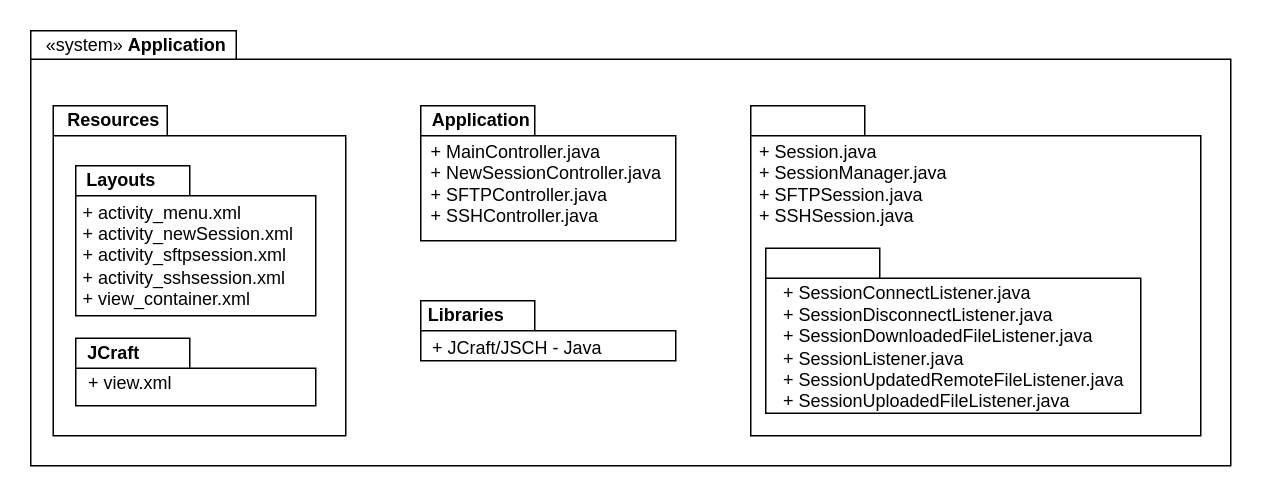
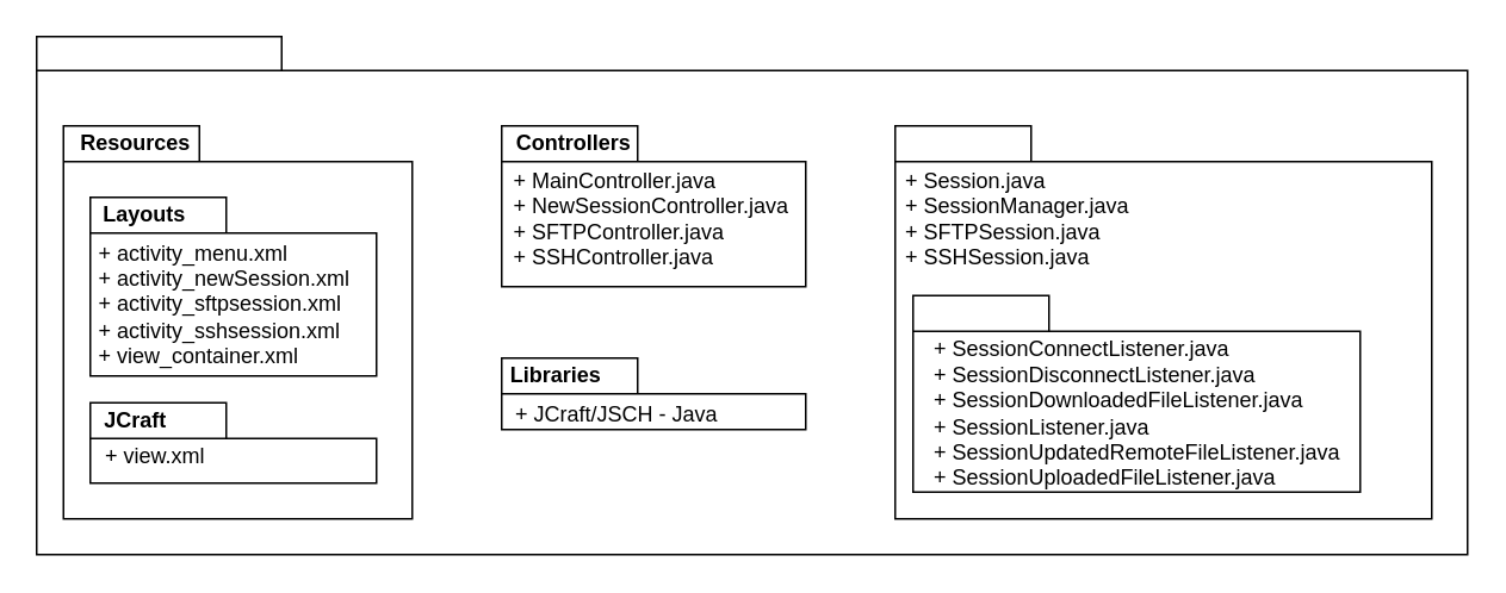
  <mxCell id="0" />
  <mxCell id="1" parent="0" />
  <mxCell id="2" value="" style="shape=folder;fontStyle=1;spacingTop=10;tabWidth=137;tabHeight=19;tabPosition=left;html=1;" vertex="1" parent="1"><mxGeometry x="20" y="20" width="800" height="290" as="geometry" /></mxCell>
- <mxCell id="3" value="«system» &lt;b&gt;Application&lt;/b&gt;" style="text;html=1;align=center;verticalAlign=middle;resizable=0;points=[];;autosize=1;" vertex="1" parent="1"><mxGeometry x="20" y="20" width="140" height="20" as="geometry" /></mxCell>
  <mxCell id="4" value="" style="shape=folder;fontStyle=1;spacingTop=10;tabWidth=76;tabHeight=20;tabPosition=left;html=1;" vertex="1" parent="1"><mxGeometry x="35" y="70" width="195" height="220" as="geometry" /></mxCell>
  <mxCell id="5" value="&lt;b&gt;Resources&lt;/b&gt;" style="text;html=1;align=center;verticalAlign=middle;resizable=0;points=[];;autosize=1;" vertex="1" parent="1"><mxGeometry x="35" y="70" width="80" height="20" as="geometry" /></mxCell>
  <mxCell id="6" value="" style="shape=folder;fontStyle=1;spacingTop=10;tabWidth=76;tabHeight=20;tabPosition=left;html=1;" vertex="1" parent="1"><mxGeometry x="50" y="110" width="160" height="100" as="geometry" /></mxCell>
  <mxCell id="7" value="&lt;b&gt;Layouts&lt;/b&gt;" style="text;html=1;align=center;verticalAlign=middle;resizable=0;points=[];;autosize=1;" vertex="1" parent="1"><mxGeometry x="50" y="110" width="60" height="20" as="geometry" /></mxCell>
  <mxCell id="8" value="&lt;div align=&quot;left&quot;&gt;+ activity_menu.xml&lt;/div&gt;&lt;div align=&quot;left&quot;&gt;+ activity_newSession.xml&lt;/div&gt;&lt;div align=&quot;left&quot;&gt;+ activity_sftpsession.xml&lt;/div&gt;&lt;div align=&quot;left&quot;&gt;+ activity_sshsession.xml&lt;/div&gt;&lt;div align=&quot;left&quot;&gt;+ view_container.xml&lt;br&gt;&lt;/div&gt;" style="text;html=1;align=left;verticalAlign=middle;resizable=0;points=[];;autosize=1;" vertex="1" parent="1"><mxGeometry x="52.5" y="130" width="160" height="80" as="geometry" /></mxCell>
  <mxCell id="9" value="" style="shape=folder;fontStyle=1;spacingTop=10;tabWidth=76;tabHeight=20;tabPosition=left;html=1;" vertex="1" parent="1"><mxGeometry x="50" y="225" width="160" height="45" as="geometry" /></mxCell>
  <mxCell id="10" value="&lt;b&gt;JCraft&lt;/b&gt;" style="text;html=1;align=center;verticalAlign=middle;resizable=0;points=[];;autosize=1;" vertex="1" parent="1"><mxGeometry x="50" y="225" width="50" height="20" as="geometry" /></mxCell>
  <mxCell id="11" value="+ view.xml" style="text;html=1;align=center;verticalAlign=middle;resizable=0;points=[];;autosize=1;" vertex="1" parent="1"><mxGeometry x="46" y="245" width="80" height="20" as="geometry" /></mxCell>
  <mxCell id="12" value="" style="shape=folder;fontStyle=1;spacingTop=10;tabWidth=76;tabHeight=20;tabPosition=left;html=1;" vertex="1" parent="1"><mxGeometry x="280" y="70" width="170" height="90" as="geometry" /></mxCell>
- <mxCell id="13" value="&lt;b&gt;Application&lt;/b&gt;" style="text;html=1;align=center;verticalAlign=middle;resizable=0;points=[];;autosize=1;" vertex="1" parent="1"><mxGeometry x="280" y="70" width="80" height="20" as="geometry" /></mxCell>
+ <mxCell id="13" value="&lt;b&gt;Controllers&lt;/b&gt;" style="text;html=1;align=center;verticalAlign=middle;resizable=0;points=[];;autosize=1;" vertex="1" parent="1"><mxGeometry x="280" y="70" width="80" height="20" as="geometry" /></mxCell>
  <mxCell id="14" value="&lt;div align=&quot;left&quot;&gt;+ MainController.java&lt;/div&gt;&lt;div align=&quot;left&quot;&gt;+ NewSessionController.java&lt;/div&gt;&lt;div align=&quot;left&quot;&gt;+ SFTPController.java&lt;/div&gt;&lt;div align=&quot;left&quot;&gt;+ SSHController.java&lt;br&gt;&lt;/div&gt;" style="text;html=1;align=left;verticalAlign=middle;resizable=0;points=[];;autosize=1;" vertex="1" parent="1"><mxGeometry x="285" y="92" width="170" height="60" as="geometry" /></mxCell>
  <mxCell id="15" value="" style="shape=folder;fontStyle=1;spacingTop=10;tabWidth=76;tabHeight=20;tabPosition=left;html=1;" vertex="1" parent="1"><mxGeometry x="500" y="70" width="300" height="220" as="geometry" /></mxCell>
  <mxCell id="16" value="" style="shape=folder;fontStyle=1;spacingTop=10;tabWidth=76;tabHeight=20;tabPosition=left;html=1;" vertex="1" parent="1"><mxGeometry x="510" y="165" width="250" height="110" as="geometry" /></mxCell>
  <mxCell id="17" value="&lt;div align=&quot;left&quot;&gt;+ Session.java&lt;/div&gt;&lt;div align=&quot;left&quot;&gt;+ SessionManager.java&lt;/div&gt;&lt;div align=&quot;left&quot;&gt;+ SFTPSession.java&lt;/div&gt;&lt;div align=&quot;left&quot;&gt;+ SSHSession.java&lt;br&gt;&lt;/div&gt;" style="text;html=1;align=left;verticalAlign=middle;resizable=0;points=[];;autosize=1;" vertex="1" parent="1"><mxGeometry x="504" y="92" width="140" height="60" as="geometry" /></mxCell>
  <mxCell id="18" value="&lt;div align=&quot;left&quot;&gt;+ SessionConnectListener.java&lt;/div&gt;&lt;div align=&quot;left&quot;&gt;+ SessionDisconnectListener.java&lt;/div&gt;&lt;div align=&quot;left&quot;&gt;+ SessionDownloadedFileListener.java&lt;/div&gt;&lt;div align=&quot;left&quot;&gt;+ SessionListener.java&lt;/div&gt;&lt;div align=&quot;left&quot;&gt;+ SessionUpdatedRemoteFileListener.java&lt;/div&gt;&lt;div align=&quot;left&quot;&gt;+ SessionUploadedFileListener.java&lt;br&gt;&lt;/div&gt;" style="text;html=1;align=center;verticalAlign=middle;resizable=0;points=[];;autosize=1;" vertex="1" parent="1"><mxGeometry x="510" y="186" width="250" height="90" as="geometry" /></mxCell>
  <mxCell id="19" value="" style="shape=folder;fontStyle=1;spacingTop=10;tabWidth=76;tabHeight=20;tabPosition=left;html=1;" vertex="1" parent="1"><mxGeometry x="280" y="200" width="170" height="40" as="geometry" /></mxCell>
  <mxCell id="20" value="&lt;b&gt;Libraries&lt;/b&gt;" style="text;html=1;align=center;verticalAlign=middle;resizable=0;points=[];;autosize=1;" vertex="1" parent="1"><mxGeometry x="275" y="200" width="70" height="20" as="geometry" /></mxCell>
  <mxCell id="21" value="+ JCraft/JSCH - Java" style="text;html=1;align=center;verticalAlign=middle;resizable=0;points=[];;autosize=1;" vertex="1" parent="1"><mxGeometry x="279" y="222" width="130" height="20" as="geometry" /></mxCell>
